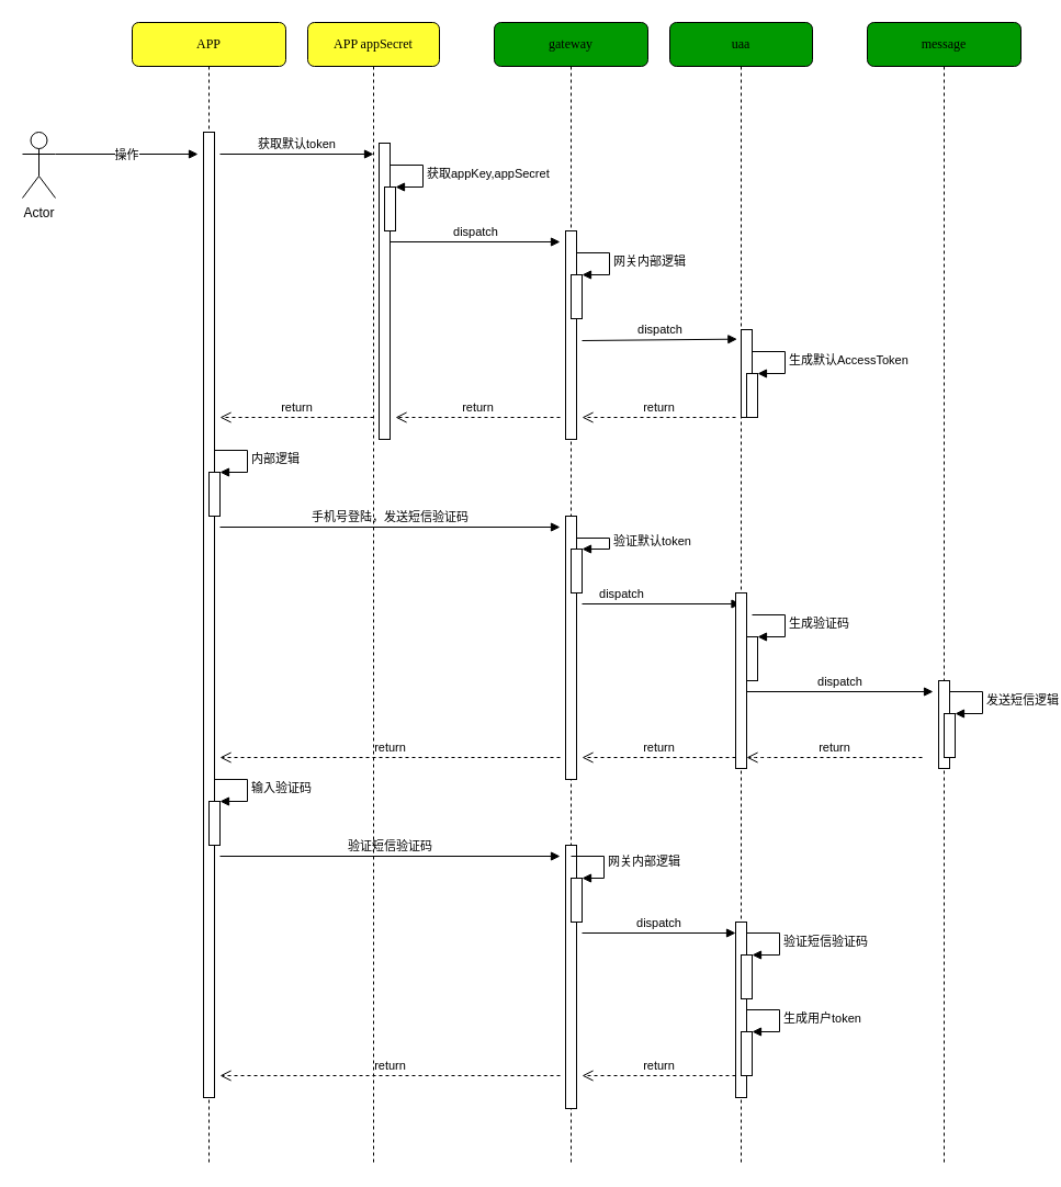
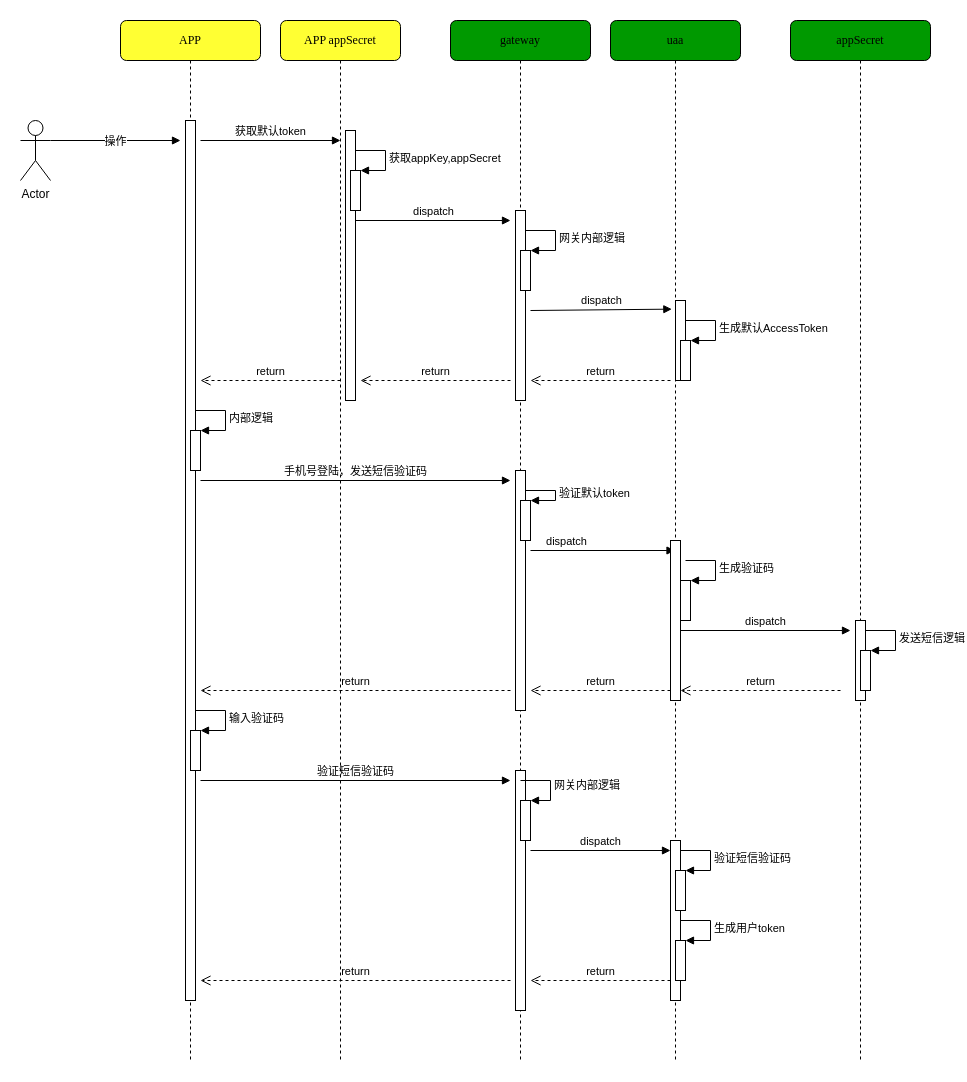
  <mxCell id="0" />
  <mxCell id="1" parent="0" />
  <mxCell id="2" value="APP" style="shape=umlLifeline;perimeter=lifelinePerimeter;whiteSpace=wrap;html=1;container=1;collapsible=0;recursiveResize=0;outlineConnect=0;rounded=1;shadow=0;comic=0;labelBackgroundColor=none;strokeWidth=1;fontFamily=Verdana;fontSize=12;align=center;fillColor=#FFFF33;" parent="1" vertex="1"><mxGeometry x="120" y="20" width="140" height="1040" as="geometry" /></mxCell>
  <mxCell id="3" value="获取默认token" style="html=1;verticalAlign=bottom;endArrow=block;" parent="2" edge="1"><mxGeometry width="80" relative="1" as="geometry"><mxPoint x="80" y="120" as="sourcePoint" /><mxPoint x="220" y="120" as="targetPoint" /></mxGeometry></mxCell>
  <mxCell id="4" value="手机号登陆，发送短信验证码" style="html=1;verticalAlign=bottom;endArrow=block;" parent="2" edge="1"><mxGeometry width="80" relative="1" as="geometry"><mxPoint x="80" y="460" as="sourcePoint" /><mxPoint x="390" y="460" as="targetPoint" /></mxGeometry></mxCell>
  <mxCell id="5" value="验证短信验证码" style="html=1;verticalAlign=bottom;endArrow=block;" parent="2" edge="1"><mxGeometry width="80" relative="1" as="geometry"><mxPoint x="80" y="760" as="sourcePoint" /><mxPoint x="390" y="760" as="targetPoint" /></mxGeometry></mxCell>
  <mxCell id="6" value="gateway" style="shape=umlLifeline;perimeter=lifelinePerimeter;whiteSpace=wrap;html=1;container=1;collapsible=0;recursiveResize=0;outlineConnect=0;rounded=1;shadow=0;comic=0;labelBackgroundColor=none;strokeWidth=1;fontFamily=Verdana;fontSize=12;align=center;fillColor=#009900;" parent="1" vertex="1"><mxGeometry x="450" y="20" width="140" height="1040" as="geometry" /></mxCell>
  <mxCell id="7" value="" style="html=1;points=[];perimeter=orthogonalPerimeter;" parent="6" vertex="1"><mxGeometry x="65" y="190" width="10" height="190" as="geometry" /></mxCell>
  <mxCell id="8" value="" style="html=1;points=[];perimeter=orthogonalPerimeter;" parent="6" vertex="1"><mxGeometry x="70" y="230" width="10" height="40" as="geometry" /></mxCell>
  <mxCell id="9" value="网关内部逻辑" style="edgeStyle=orthogonalEdgeStyle;html=1;align=left;spacingLeft=2;endArrow=block;rounded=0;entryX=1;entryY=0;" parent="6" target="8" edge="1"><mxGeometry relative="1" as="geometry"><mxPoint x="75" y="210" as="sourcePoint" /><Array as="points"><mxPoint x="105" y="210" /></Array></mxGeometry></mxCell>
  <mxCell id="10" value="dispatch" style="html=1;verticalAlign=bottom;endArrow=block;entryX=-0.367;entryY=0.108;entryDx=0;entryDy=0;entryPerimeter=0;" parent="6" target="20" edge="1"><mxGeometry width="80" relative="1" as="geometry"><mxPoint x="80" y="290" as="sourcePoint" /><mxPoint x="160" y="290" as="targetPoint" /></mxGeometry></mxCell>
  <mxCell id="11" value="" style="html=1;points=[];perimeter=orthogonalPerimeter;" parent="6" vertex="1"><mxGeometry x="65" y="450" width="10" height="240" as="geometry" /></mxCell>
  <mxCell id="12" value="" style="html=1;points=[];perimeter=orthogonalPerimeter;" parent="6" vertex="1"><mxGeometry x="70" y="480" width="10" height="40" as="geometry" /></mxCell>
  <mxCell id="13" value="验证默认token" style="edgeStyle=orthogonalEdgeStyle;html=1;align=left;spacingLeft=2;endArrow=block;rounded=0;entryX=1;entryY=0;" parent="6" target="12" edge="1"><mxGeometry relative="1" as="geometry"><mxPoint x="75" y="470" as="sourcePoint" /><Array as="points"><mxPoint x="105" y="470" /></Array></mxGeometry></mxCell>
  <mxCell id="14" value="dispatch" style="html=1;verticalAlign=bottom;endArrow=block;" parent="6" target="19" edge="1"><mxGeometry x="-0.5" width="80" relative="1" as="geometry"><mxPoint x="80" y="530" as="sourcePoint" /><mxPoint x="160" y="530" as="targetPoint" /><mxPoint as="offset" /></mxGeometry></mxCell>
  <mxCell id="15" value="" style="html=1;points=[];perimeter=orthogonalPerimeter;" parent="6" vertex="1"><mxGeometry x="65" y="750" width="10" height="240" as="geometry" /></mxCell>
  <mxCell id="16" value="" style="html=1;points=[];perimeter=orthogonalPerimeter;" parent="6" vertex="1"><mxGeometry x="70" y="780" width="10" height="40" as="geometry" /></mxCell>
  <mxCell id="17" value="网关内部逻辑" style="edgeStyle=orthogonalEdgeStyle;html=1;align=left;spacingLeft=2;endArrow=block;rounded=0;entryX=1;entryY=0;" parent="6" target="16" edge="1"><mxGeometry relative="1" as="geometry"><mxPoint x="70" y="760" as="sourcePoint" /><Array as="points"><mxPoint x="100" y="760" /></Array></mxGeometry></mxCell>
  <mxCell id="18" value="dispatch" style="html=1;verticalAlign=bottom;endArrow=block;" parent="6" edge="1"><mxGeometry width="80" relative="1" as="geometry"><mxPoint x="80" y="830" as="sourcePoint" /><mxPoint x="220" y="830" as="targetPoint" /></mxGeometry></mxCell>
  <mxCell id="19" value="uaa" style="shape=umlLifeline;perimeter=lifelinePerimeter;whiteSpace=wrap;html=1;container=1;collapsible=0;recursiveResize=0;outlineConnect=0;rounded=1;shadow=0;comic=0;labelBackgroundColor=none;strokeWidth=1;fontFamily=Verdana;fontSize=12;align=center;fillColor=#009900;" parent="1" vertex="1"><mxGeometry x="610" y="20" width="130" height="1040" as="geometry" /></mxCell>
  <mxCell id="20" value="" style="html=1;points=[];perimeter=orthogonalPerimeter;" parent="19" vertex="1"><mxGeometry x="65" y="280" width="10" height="80" as="geometry" /></mxCell>
  <mxCell id="21" value="" style="html=1;points=[];perimeter=orthogonalPerimeter;" parent="19" vertex="1"><mxGeometry x="70" y="320" width="10" height="40" as="geometry" /></mxCell>
  <mxCell id="22" value="生成默认AccessToken" style="edgeStyle=orthogonalEdgeStyle;html=1;align=left;spacingLeft=2;endArrow=block;rounded=0;entryX=1;entryY=0;" parent="19" target="21" edge="1"><mxGeometry relative="1" as="geometry"><mxPoint x="75" y="300" as="sourcePoint" /><Array as="points"><mxPoint x="105" y="300" /></Array></mxGeometry></mxCell>
  <mxCell id="23" value="" style="html=1;points=[];perimeter=orthogonalPerimeter;" parent="19" vertex="1"><mxGeometry x="60" y="520" width="10" height="160" as="geometry" /></mxCell>
  <mxCell id="24" value="" style="html=1;points=[];perimeter=orthogonalPerimeter;" parent="19" vertex="1"><mxGeometry x="70" y="560" width="10" height="40" as="geometry" /></mxCell>
  <mxCell id="25" value="生成验证码" style="edgeStyle=orthogonalEdgeStyle;html=1;align=left;spacingLeft=2;endArrow=block;rounded=0;entryX=1;entryY=0;" parent="19" target="24" edge="1"><mxGeometry relative="1" as="geometry"><mxPoint x="75" y="540" as="sourcePoint" /><Array as="points"><mxPoint x="105" y="540" /></Array></mxGeometry></mxCell>
  <mxCell id="26" value="dispatch" style="html=1;verticalAlign=bottom;endArrow=block;entryX=-0.5;entryY=0.125;entryDx=0;entryDy=0;entryPerimeter=0;" parent="19" target="33" edge="1"><mxGeometry width="80" relative="1" as="geometry"><mxPoint x="70" y="610" as="sourcePoint" /><mxPoint x="150" y="610" as="targetPoint" /></mxGeometry></mxCell>
  <mxCell id="27" value="" style="html=1;points=[];perimeter=orthogonalPerimeter;" parent="19" vertex="1"><mxGeometry x="60" y="820" width="10" height="160" as="geometry" /></mxCell>
  <mxCell id="28" value="" style="html=1;points=[];perimeter=orthogonalPerimeter;" parent="19" vertex="1"><mxGeometry x="65" y="850" width="10" height="40" as="geometry" /></mxCell>
  <mxCell id="29" value="验证短信验证码" style="edgeStyle=orthogonalEdgeStyle;html=1;align=left;spacingLeft=2;endArrow=block;rounded=0;entryX=1;entryY=0;" parent="19" target="28" edge="1"><mxGeometry relative="1" as="geometry"><mxPoint x="70" y="830" as="sourcePoint" /><Array as="points"><mxPoint x="100" y="830" /></Array></mxGeometry></mxCell>
  <mxCell id="30" value="" style="html=1;points=[];perimeter=orthogonalPerimeter;" parent="19" vertex="1"><mxGeometry x="65" y="920" width="10" height="40" as="geometry" /></mxCell>
  <mxCell id="31" value="生成用户token" style="edgeStyle=orthogonalEdgeStyle;html=1;align=left;spacingLeft=2;endArrow=block;rounded=0;entryX=1;entryY=0;" parent="19" target="30" edge="1"><mxGeometry relative="1" as="geometry"><mxPoint x="70" y="900" as="sourcePoint" /><Array as="points"><mxPoint x="100" y="900" /></Array></mxGeometry></mxCell>
- <mxCell id="32" value="message" style="shape=umlLifeline;perimeter=lifelinePerimeter;whiteSpace=wrap;html=1;container=1;collapsible=0;recursiveResize=0;outlineConnect=0;rounded=1;shadow=0;comic=0;labelBackgroundColor=none;strokeWidth=1;fontFamily=Verdana;fontSize=12;align=center;fillColor=#009900;" parent="1" vertex="1"><mxGeometry x="790" y="20" width="140" height="1040" as="geometry" /></mxCell>
+ <mxCell id="32" value="appSecret" style="shape=umlLifeline;perimeter=lifelinePerimeter;whiteSpace=wrap;html=1;container=1;collapsible=0;recursiveResize=0;outlineConnect=0;rounded=1;shadow=0;comic=0;labelBackgroundColor=none;strokeWidth=1;fontFamily=Verdana;fontSize=12;align=center;fillColor=#009900;" parent="1" vertex="1"><mxGeometry x="790" y="20" width="140" height="1040" as="geometry" /></mxCell>
  <mxCell id="33" value="" style="html=1;points=[];perimeter=orthogonalPerimeter;" parent="32" vertex="1"><mxGeometry x="65" y="600" width="10" height="80" as="geometry" /></mxCell>
  <mxCell id="34" value="" style="html=1;points=[];perimeter=orthogonalPerimeter;" parent="32" vertex="1"><mxGeometry x="70" y="630" width="10" height="40" as="geometry" /></mxCell>
  <mxCell id="35" value="发送短信逻辑" style="edgeStyle=orthogonalEdgeStyle;html=1;align=left;spacingLeft=2;endArrow=block;rounded=0;entryX=1;entryY=0;" parent="32" target="34" edge="1"><mxGeometry relative="1" as="geometry"><mxPoint x="75" y="610" as="sourcePoint" /><Array as="points"><mxPoint x="105" y="610" /></Array></mxGeometry></mxCell>
  <mxCell id="36" style="rounded=0;orthogonalLoop=1;jettySize=auto;html=1;startArrow=none;" parent="1" source="38" target="2" edge="1"><mxGeometry relative="1" as="geometry" /></mxCell>
  <mxCell id="37" value="Actor" style="shape=umlActor;verticalLabelPosition=bottom;verticalAlign=top;html=1;" parent="1" vertex="1"><mxGeometry y="120" width="30" height="60" as="geometry" x="20" /></mxCell>
  <mxCell id="38" value="" style="html=1;points=[];perimeter=orthogonalPerimeter;" parent="1" vertex="1"><mxGeometry x="185" y="120" width="10" height="880" as="geometry" /></mxCell>
  <mxCell id="39" value="操作" style="html=1;verticalAlign=bottom;endArrow=block;" parent="1" edge="1"><mxGeometry y="-10" width="80" relative="1" as="geometry"><mxPoint x="50" y="140" as="sourcePoint" /><mxPoint x="180" y="140" as="targetPoint" /><mxPoint as="offset" /></mxGeometry></mxCell>
  <mxCell id="40" value="APP appSecret" style="shape=umlLifeline;perimeter=lifelinePerimeter;whiteSpace=wrap;html=1;container=1;collapsible=0;recursiveResize=0;outlineConnect=0;rounded=1;shadow=0;comic=0;labelBackgroundColor=none;strokeWidth=1;fontFamily=Verdana;fontSize=12;align=center;fillColor=#FFFF33;" parent="1" vertex="1"><mxGeometry x="280" y="20" width="120" height="1040" as="geometry" /></mxCell>
  <mxCell id="41" value="" style="html=1;points=[];perimeter=orthogonalPerimeter;" parent="40" vertex="1"><mxGeometry x="65" y="110" width="10" height="270" as="geometry" /></mxCell>
  <mxCell id="42" value="" style="html=1;points=[];perimeter=orthogonalPerimeter;" parent="40" vertex="1"><mxGeometry x="70" y="150" width="10" height="40" as="geometry" /></mxCell>
  <mxCell id="43" value="获取appKey,appSecret" style="edgeStyle=orthogonalEdgeStyle;html=1;align=left;spacingLeft=2;endArrow=block;rounded=0;entryX=1;entryY=0;" parent="40" target="42" edge="1"><mxGeometry relative="1" as="geometry"><mxPoint x="75" y="130" as="sourcePoint" /><Array as="points"><mxPoint x="105" y="130" /></Array></mxGeometry></mxCell>
  <mxCell id="44" value="dispatch" style="html=1;verticalAlign=bottom;endArrow=block;" parent="40" edge="1"><mxGeometry width="80" relative="1" as="geometry"><mxPoint x="75" y="200" as="sourcePoint" /><mxPoint x="230" y="200" as="targetPoint" /></mxGeometry></mxCell>
  <mxCell id="45" value="return" style="html=1;verticalAlign=bottom;endArrow=open;dashed=1;endSize=8;" parent="1" edge="1"><mxGeometry relative="1" as="geometry"><mxPoint x="670" y="380" as="sourcePoint" /><mxPoint x="530" y="380" as="targetPoint" /></mxGeometry></mxCell>
  <mxCell id="46" value="return" style="html=1;verticalAlign=bottom;endArrow=open;dashed=1;endSize=8;" parent="1" edge="1"><mxGeometry relative="1" as="geometry"><mxPoint x="510" y="380" as="sourcePoint" /><mxPoint x="360" y="380" as="targetPoint" /></mxGeometry></mxCell>
  <mxCell id="47" value="return" style="html=1;verticalAlign=bottom;endArrow=open;dashed=1;endSize=8;" parent="1" edge="1"><mxGeometry relative="1" as="geometry"><mxPoint x="340" y="380" as="sourcePoint" /><mxPoint x="200" y="380" as="targetPoint" /></mxGeometry></mxCell>
  <mxCell id="48" value="" style="html=1;points=[];perimeter=orthogonalPerimeter;" parent="1" vertex="1"><mxGeometry x="190" y="430" width="10" height="40" as="geometry" /></mxCell>
  <mxCell id="49" value="内部逻辑" style="edgeStyle=orthogonalEdgeStyle;html=1;align=left;spacingLeft=2;endArrow=block;rounded=0;entryX=1;entryY=0;" parent="1" target="48" edge="1"><mxGeometry relative="1" as="geometry"><mxPoint x="195" y="410" as="sourcePoint" /><Array as="points"><mxPoint x="225" y="410" /></Array></mxGeometry></mxCell>
  <mxCell id="50" value="return" style="html=1;verticalAlign=bottom;endArrow=open;dashed=1;endSize=8;" parent="1" edge="1"><mxGeometry relative="1" as="geometry"><mxPoint x="840" y="690" as="sourcePoint" /><mxPoint x="680" y="690" as="targetPoint" /><Array as="points"><mxPoint x="690" y="690" /></Array></mxGeometry></mxCell>
  <mxCell id="51" value="return" style="html=1;verticalAlign=bottom;endArrow=open;dashed=1;endSize=8;" parent="1" edge="1"><mxGeometry relative="1" as="geometry"><mxPoint x="670" y="690" as="sourcePoint" /><mxPoint x="530" y="690" as="targetPoint" /></mxGeometry></mxCell>
  <mxCell id="52" value="return" style="html=1;verticalAlign=bottom;endArrow=open;dashed=1;endSize=8;" parent="1" edge="1"><mxGeometry relative="1" as="geometry"><mxPoint x="510" y="690" as="sourcePoint" /><mxPoint x="200" y="690" as="targetPoint" /></mxGeometry></mxCell>
  <mxCell id="53" value="" style="html=1;points=[];perimeter=orthogonalPerimeter;" parent="1" vertex="1"><mxGeometry x="190" y="730" width="10" height="40" as="geometry" /></mxCell>
  <mxCell id="54" value="输入验证码" style="edgeStyle=orthogonalEdgeStyle;html=1;align=left;spacingLeft=2;endArrow=block;rounded=0;entryX=1;entryY=0;" parent="1" target="53" edge="1"><mxGeometry relative="1" as="geometry"><mxPoint x="195" y="710" as="sourcePoint" /><Array as="points"><mxPoint x="225" y="710" /></Array></mxGeometry></mxCell>
  <mxCell id="55" value="return" style="html=1;verticalAlign=bottom;endArrow=open;dashed=1;endSize=8;" parent="1" edge="1"><mxGeometry relative="1" as="geometry"><mxPoint x="670" y="980" as="sourcePoint" /><mxPoint x="530" y="980" as="targetPoint" /></mxGeometry></mxCell>
  <mxCell id="56" value="return" style="html=1;verticalAlign=bottom;endArrow=open;dashed=1;endSize=8;" parent="1" edge="1"><mxGeometry relative="1" as="geometry"><mxPoint x="510" y="980" as="sourcePoint" /><mxPoint x="200" y="980" as="targetPoint" /></mxGeometry></mxCell>
